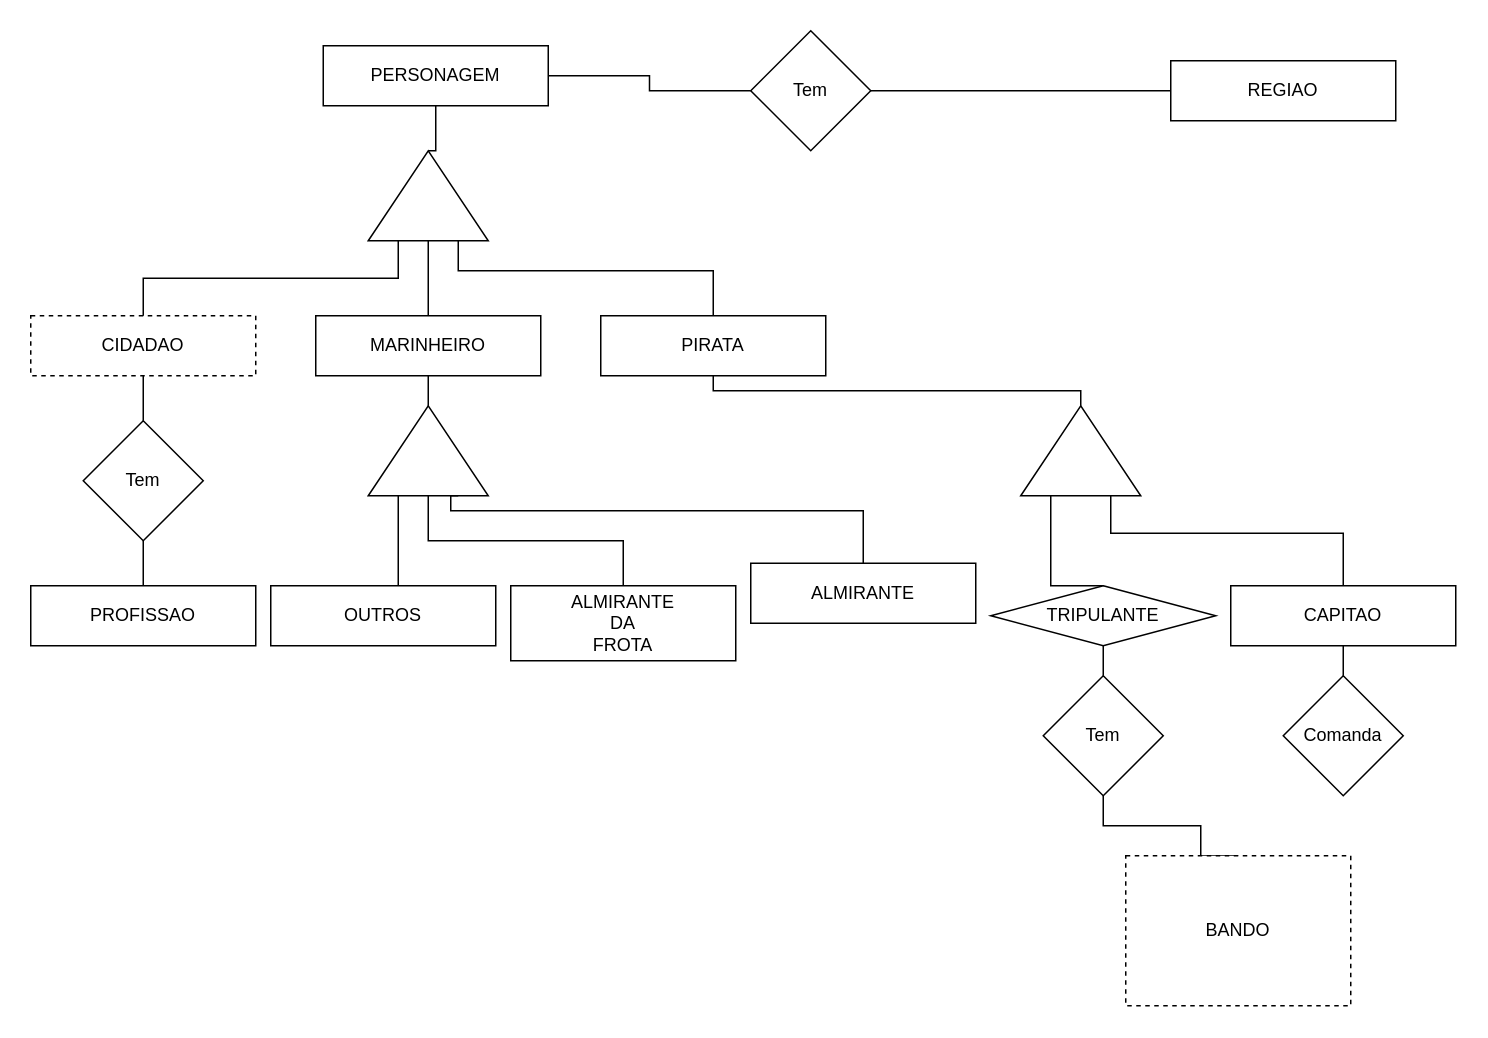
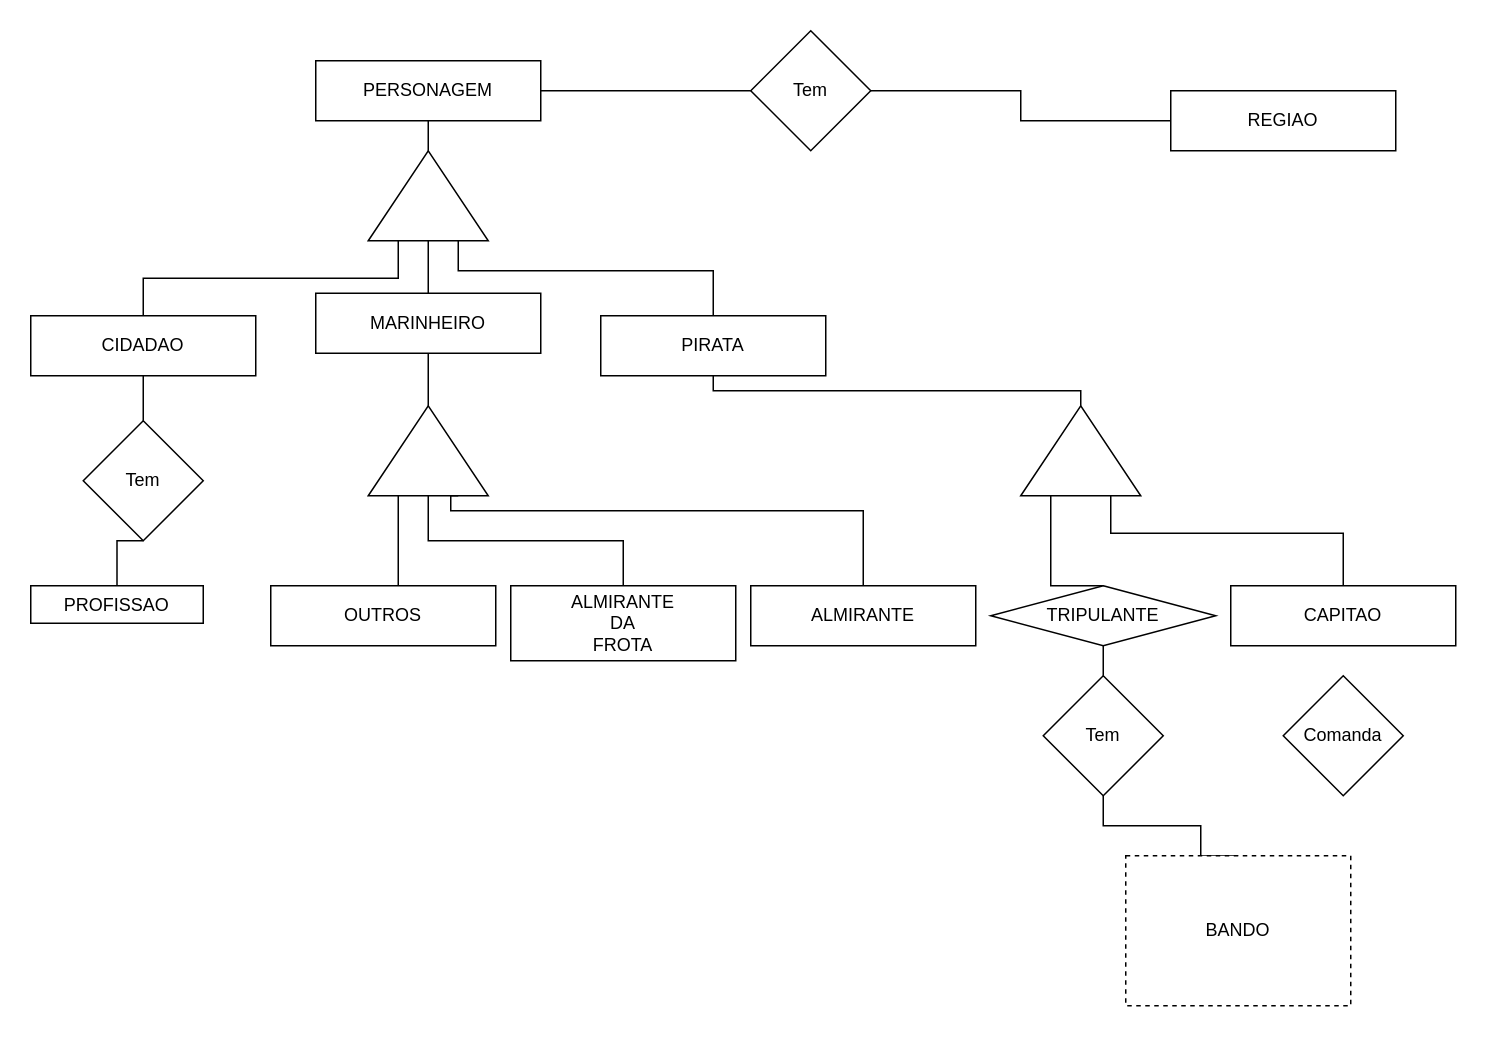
  <mxCell id="0" />
  <mxCell id="1" parent="0" />
- <mxCell id="2" value="PERSONAGEM" style="rounded=0;whiteSpace=wrap;html=1;" vertex="1" parent="1"><mxGeometry x="215" y="30" width="150" height="40" as="geometry" /></mxCell>
- <mxCell id="3" value="REGIAO" style="rounded=0;whiteSpace=wrap;html=1;" vertex="1" parent="1"><mxGeometry x="780" y="40" width="150" height="40" as="geometry" /></mxCell>
- <mxCell id="4" value="CIDADAO" style="rounded=0;whiteSpace=wrap;html=1;dashed=1;" vertex="1" parent="1"><mxGeometry x="20" y="210" width="150" height="40" as="geometry" /></mxCell>
+ <mxCell id="2" value="PERSONAGEM" style="rounded=0;whiteSpace=wrap;html=1;" vertex="1" parent="1"><mxGeometry x="210" y="40" width="150" height="40" as="geometry" /></mxCell>
+ <mxCell id="3" value="REGIAO" style="rounded=0;whiteSpace=wrap;html=1;" vertex="1" parent="1"><mxGeometry x="780" y="60" width="150" height="40" as="geometry" /></mxCell>
+ <mxCell id="4" value="CIDADAO" style="rounded=0;whiteSpace=wrap;html=1;" vertex="1" parent="1"><mxGeometry x="20" y="210" width="150" height="40" as="geometry" /></mxCell>
  <mxCell id="5" style="edgeStyle=orthogonalEdgeStyle;rounded=0;orthogonalLoop=1;jettySize=auto;html=1;exitX=0.5;exitY=1;exitDx=0;exitDy=0;entryX=1;entryY=0.5;entryDx=0;entryDy=0;endArrow=none;endFill=0;" edge="1" parent="1" source="6" target="33"><mxGeometry relative="1" as="geometry" /></mxCell>
- <mxCell id="6" value="MARINHEIRO" style="rounded=0;whiteSpace=wrap;html=1;" vertex="1" parent="1"><mxGeometry x="210" y="210" width="150" height="40" as="geometry" /></mxCell>
+ <mxCell id="6" value="MARINHEIRO" style="rounded=0;whiteSpace=wrap;html=1;" vertex="1" parent="1"><mxGeometry x="210" y="195" width="150" height="40" as="geometry" /></mxCell>
  <mxCell id="7" value="PIRATA" style="rounded=0;whiteSpace=wrap;html=1;" vertex="1" parent="1"><mxGeometry x="400" y="210" width="150" height="40" as="geometry" /></mxCell>
  <mxCell id="8" style="edgeStyle=orthogonalEdgeStyle;rounded=0;orthogonalLoop=1;jettySize=auto;html=1;exitX=1;exitY=0.5;exitDx=0;exitDy=0;entryX=0.5;entryY=1;entryDx=0;entryDy=0;endArrow=none;endFill=0;" edge="1" parent="1" source="12" target="2"><mxGeometry relative="1" as="geometry" /></mxCell>
  <mxCell id="9" style="edgeStyle=orthogonalEdgeStyle;rounded=0;orthogonalLoop=1;jettySize=auto;html=1;exitX=0;exitY=0.25;exitDx=0;exitDy=0;entryX=0.5;entryY=0;entryDx=0;entryDy=0;endArrow=none;endFill=0;" edge="1" parent="1" source="12" target="4"><mxGeometry relative="1" as="geometry" /></mxCell>
  <mxCell id="10" style="edgeStyle=orthogonalEdgeStyle;rounded=0;orthogonalLoop=1;jettySize=auto;html=1;exitX=0;exitY=0.5;exitDx=0;exitDy=0;entryX=0.5;entryY=0;entryDx=0;entryDy=0;endArrow=none;endFill=0;" edge="1" parent="1" source="12" target="6"><mxGeometry relative="1" as="geometry" /></mxCell>
  <mxCell id="11" style="edgeStyle=orthogonalEdgeStyle;rounded=0;orthogonalLoop=1;jettySize=auto;html=1;exitX=0;exitY=0.75;exitDx=0;exitDy=0;entryX=0.5;entryY=0;entryDx=0;entryDy=0;endArrow=none;endFill=0;" edge="1" parent="1" source="12" target="7"><mxGeometry relative="1" as="geometry"><Array as="points"><mxPoint x="305" y="180" /><mxPoint x="475" y="180" /></Array></mxGeometry></mxCell>
  <mxCell id="12" value="" style="triangle;whiteSpace=wrap;html=1;rotation=-90;" vertex="1" parent="1"><mxGeometry x="255" y="90" width="60" height="80" as="geometry" /></mxCell>
  <mxCell id="13" style="edgeStyle=orthogonalEdgeStyle;rounded=0;orthogonalLoop=1;jettySize=auto;html=1;exitX=0;exitY=0.5;exitDx=0;exitDy=0;entryX=1;entryY=0.5;entryDx=0;entryDy=0;endArrow=none;endFill=0;" edge="1" parent="1" source="15" target="2"><mxGeometry relative="1" as="geometry" /></mxCell>
  <mxCell id="14" style="edgeStyle=orthogonalEdgeStyle;rounded=0;orthogonalLoop=1;jettySize=auto;html=1;exitX=1;exitY=0.5;exitDx=0;exitDy=0;entryX=0;entryY=0.5;entryDx=0;entryDy=0;endArrow=none;endFill=0;" edge="1" parent="1" source="15" target="3"><mxGeometry relative="1" as="geometry" /></mxCell>
  <mxCell id="15" value="Tem" style="rhombus;whiteSpace=wrap;html=1;" vertex="1" parent="1"><mxGeometry x="500" y="20" width="80" height="80" as="geometry" /></mxCell>
  <mxCell id="16" style="edgeStyle=orthogonalEdgeStyle;rounded=0;orthogonalLoop=1;jettySize=auto;html=1;exitX=0.5;exitY=0;exitDx=0;exitDy=0;entryX=0.5;entryY=1;entryDx=0;entryDy=0;endArrow=none;endFill=0;" edge="1" parent="1" source="18" target="4"><mxGeometry relative="1" as="geometry" /></mxCell>
  <mxCell id="17" style="edgeStyle=orthogonalEdgeStyle;rounded=0;orthogonalLoop=1;jettySize=auto;html=1;exitX=0.5;exitY=1;exitDx=0;exitDy=0;entryX=0.5;entryY=0;entryDx=0;entryDy=0;endArrow=none;endFill=0;" edge="1" parent="1" source="18" target="19"><mxGeometry relative="1" as="geometry" /></mxCell>
  <mxCell id="18" value="Tem" style="rhombus;whiteSpace=wrap;html=1;" vertex="1" parent="1"><mxGeometry x="55" y="280" width="80" height="80" as="geometry" /></mxCell>
- <mxCell id="19" value="PROFISSAO" style="rounded=0;whiteSpace=wrap;html=1;" vertex="1" parent="1"><mxGeometry x="20" y="390" width="150" height="40" as="geometry" /></mxCell>
+ <mxCell id="19" value="PROFISSAO" style="rounded=0;whiteSpace=wrap;html=1;" vertex="1" parent="1"><mxGeometry x="20" y="390" width="115" height="25" as="geometry" /></mxCell>
  <mxCell id="20" style="edgeStyle=orthogonalEdgeStyle;rounded=0;orthogonalLoop=1;jettySize=auto;html=1;exitX=0.5;exitY=1;exitDx=0;exitDy=0;entryX=0.5;entryY=0;entryDx=0;entryDy=0;endArrow=none;endFill=0;" edge="1" parent="1" source="22" target="23"><mxGeometry relative="1" as="geometry"><Array as="points"><mxPoint x="735" y="550" /><mxPoint x="800" y="550" /><mxPoint x="800" y="570" /></Array></mxGeometry></mxCell>
  <mxCell id="21" style="edgeStyle=orthogonalEdgeStyle;rounded=0;orthogonalLoop=1;jettySize=auto;html=1;exitX=0.5;exitY=0;exitDx=0;exitDy=0;entryX=0.5;entryY=1;entryDx=0;entryDy=0;endArrow=none;endFill=0;" edge="1" parent="1" source="22" target="28"><mxGeometry relative="1" as="geometry" /></mxCell>
  <mxCell id="22" value="Tem" style="rhombus;whiteSpace=wrap;html=1;" vertex="1" parent="1"><mxGeometry x="695" y="450" width="80" height="80" as="geometry" /></mxCell>
  <mxCell id="23" value="BANDO" style="rounded=0;whiteSpace=wrap;html=1;dashed=1;" vertex="1" parent="1"><mxGeometry x="750" y="570" width="150" height="100" as="geometry" /></mxCell>
  <mxCell id="24" style="edgeStyle=orthogonalEdgeStyle;rounded=0;orthogonalLoop=1;jettySize=auto;html=1;exitX=1;exitY=0.5;exitDx=0;exitDy=0;entryX=0.5;entryY=1;entryDx=0;entryDy=0;endArrow=none;endFill=0;" edge="1" parent="1" source="27" target="7"><mxGeometry relative="1" as="geometry"><Array as="points"><mxPoint x="720" y="260" /><mxPoint x="475" y="260" /></Array></mxGeometry></mxCell>
  <mxCell id="25" style="edgeStyle=orthogonalEdgeStyle;rounded=0;orthogonalLoop=1;jettySize=auto;html=1;exitX=0;exitY=0.25;exitDx=0;exitDy=0;entryX=0.5;entryY=0;entryDx=0;entryDy=0;endArrow=none;endFill=0;" edge="1" parent="1" source="27" target="28"><mxGeometry relative="1" as="geometry"><Array as="points"><mxPoint x="700" y="390" /></Array></mxGeometry></mxCell>
  <mxCell id="26" style="edgeStyle=orthogonalEdgeStyle;rounded=0;orthogonalLoop=1;jettySize=auto;html=1;exitX=0;exitY=0.75;exitDx=0;exitDy=0;entryX=0.5;entryY=0;entryDx=0;entryDy=0;endArrow=none;endFill=0;" edge="1" parent="1" source="27" target="29"><mxGeometry relative="1" as="geometry"><Array as="points"><mxPoint x="740" y="320" /><mxPoint x="740" y="355" /><mxPoint x="895" y="355" /></Array></mxGeometry></mxCell>
  <mxCell id="27" value="" style="triangle;whiteSpace=wrap;html=1;rotation=-90;" vertex="1" parent="1"><mxGeometry x="690" y="260" width="60" height="80" as="geometry" /></mxCell>
  <mxCell id="28" value="TRIPULANTE" style="rhombus;whiteSpace=wrap;html=1;" vertex="1" parent="1"><mxGeometry x="660" y="390" width="150" height="40" as="geometry" /></mxCell>
  <mxCell id="29" value="CAPITAO" style="rounded=0;whiteSpace=wrap;html=1;" vertex="1" parent="1"><mxGeometry x="820" y="390" width="150" height="40" as="geometry" /></mxCell>
  <mxCell id="30" style="edgeStyle=orthogonalEdgeStyle;rounded=0;orthogonalLoop=1;jettySize=auto;html=1;exitX=0;exitY=0.25;exitDx=0;exitDy=0;entryX=0.5;entryY=0;entryDx=0;entryDy=0;endArrow=none;endFill=0;" edge="1" parent="1" source="33" target="34"><mxGeometry relative="1" as="geometry"><Array as="points"><mxPoint x="265" y="390" /></Array></mxGeometry></mxCell>
  <mxCell id="31" style="edgeStyle=orthogonalEdgeStyle;rounded=0;orthogonalLoop=1;jettySize=auto;html=1;exitX=0;exitY=0.5;exitDx=0;exitDy=0;entryX=0.5;entryY=0;entryDx=0;entryDy=0;endArrow=none;endFill=0;" edge="1" parent="1" source="33" target="35"><mxGeometry relative="1" as="geometry" /></mxCell>
  <mxCell id="32" style="edgeStyle=orthogonalEdgeStyle;rounded=0;orthogonalLoop=1;jettySize=auto;html=1;exitX=0;exitY=0.75;exitDx=0;exitDy=0;entryX=0.5;entryY=0;entryDx=0;entryDy=0;endArrow=none;endFill=0;" edge="1" parent="1" source="33" target="36"><mxGeometry relative="1" as="geometry"><Array as="points"><mxPoint x="300" y="340" /><mxPoint x="575" y="340" /></Array></mxGeometry></mxCell>
  <mxCell id="33" value="" style="triangle;whiteSpace=wrap;html=1;rotation=-90;" vertex="1" parent="1"><mxGeometry x="255" y="260" width="60" height="80" as="geometry" /></mxCell>
  <mxCell id="34" value="OUTROS" style="rounded=0;whiteSpace=wrap;html=1;" vertex="1" parent="1"><mxGeometry x="180" y="390" width="150" height="40" as="geometry" /></mxCell>
  <mxCell id="35" value="ALMIRANTE&lt;br&gt;DA&lt;br&gt;FROTA" style="rounded=0;whiteSpace=wrap;html=1;" vertex="1" parent="1"><mxGeometry x="340" y="390" width="150" height="50" as="geometry" /></mxCell>
- <mxCell id="36" value="ALMIRANTE" style="rounded=0;whiteSpace=wrap;html=1;" vertex="1" parent="1"><mxGeometry x="500" y="375" width="150" height="40" as="geometry" /></mxCell>
- <mxCell id="37" style="edgeStyle=orthogonalEdgeStyle;rounded=0;orthogonalLoop=1;jettySize=auto;html=1;exitX=0.5;exitY=0;exitDx=0;exitDy=0;entryX=0.5;entryY=1;entryDx=0;entryDy=0;endArrow=none;endFill=0;" edge="1" parent="1" source="38" target="29"><mxGeometry relative="1" as="geometry" /></mxCell>
+ <mxCell id="36" value="ALMIRANTE" style="rounded=0;whiteSpace=wrap;html=1;" vertex="1" parent="1"><mxGeometry x="500" y="390" width="150" height="40" as="geometry" /></mxCell>
  <mxCell id="38" value="Comanda" style="rhombus;whiteSpace=wrap;html=1;" vertex="1" parent="1"><mxGeometry x="855" y="450" width="80" height="80" as="geometry" /></mxCell>
